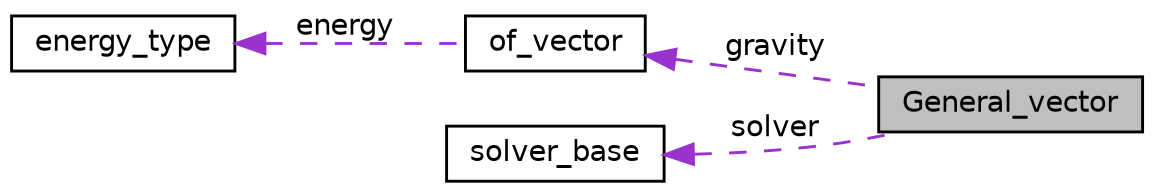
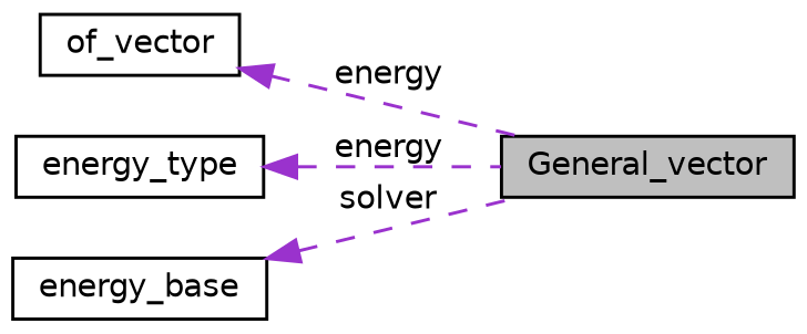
  digraph {
    rankdir=LR
    node [color=black fillcolor=white fontname=Helvetica fontsize=10 shape=record style=filled]
    edge [color=darkorchid3 dir=back fontname=Helvetica fontsize=10 labelfontname=Helvetica labelfontsize=10 style=dashed]
    n1 [fillcolor=grey75 fontcolor=black height=0.2 label=General_vector width=0.4]
    n2 [height=0.2 label=of_vector width=0.4]
    n3 [height=0.2 label=energy_type width=0.4]
-   n4 [height=0.2 label=solver_base width=0.4]
-   n2 -> n1 [label=" gravity"]
-   n3 -> n2 [label=" energy"]
+   n4 [height=0.2 label=energy_base width=0.4]
+   n2 -> n1 [label=" energy"]
+   n3 -> n1 [label=" energy"]
    n4 -> n1 [label=" solver"]
  }
